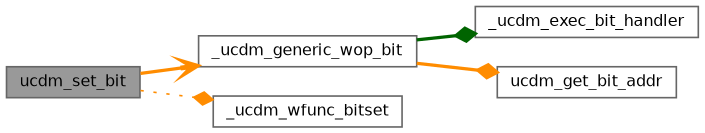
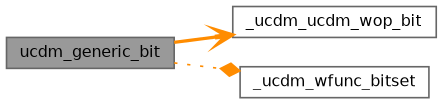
  digraph {
    rankdir=LR
    node [color=grey40 fillcolor=white fontname=Helvetica fontsize=10 shape=box style=filled]
    edge [arrowhead=diamond color=darkorange fontname=Helvetica fontsize=10 labelfontname=Helvetica labelfontsize=10 style=bold]
-   n1 [color=gray40 fillcolor=grey60 fontcolor=black height=0.2 label=ucdm_set_bit width=0.4]
-   n2 [height=0.2 label=_ucdm_generic_wop_bit width=0.4]
+   n1 [color=gray40 fillcolor=grey60 fontcolor=black height=0.2 label=ucdm_generic_bit width=0.4]
+   n2 [height=0.2 label=_ucdm_ucdm_wop_bit width=0.4]
    n3 [height=0.2 label=_ucdm_wfunc_bitset width=0.4]
-   n4 [height=0.2 label=_ucdm_exec_bit_handler width=0.4]
-   n5 [height=0.2 label=ucdm_get_bit_addr width=0.4]
    n1 -> n2 [arrowhead=vee]
    n1 -> n3 [style=dotted]
-   n2 -> n4 [color=darkgreen]
-   n2 -> n5
  }
